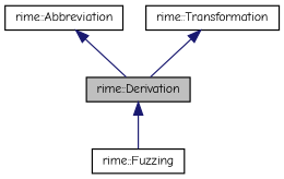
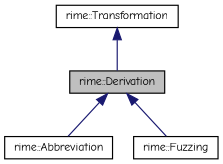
  digraph {
    fontname="Comic Neue"
    node [color=black fillcolor=white fontname="Comic Neue" fontsize=10 shape=record style=filled]
    edge [color=midnightblue dir=back fontname="Comic Neue" fontsize=10 labelfontname=Helvetica labelfontsize=10 style=solid]
    n1 [fillcolor=grey75 fontcolor=black height=0.2 label="rime::Derivation" width=0.4]
    n2 [height=0.2 label="rime::Abbreviation" width=0.4]
    n3 [height=0.2 label="rime::Fuzzing" width=0.4]
    n4 [height=0.2 label="rime::Transformation" width=0.4]
-   n2 -> n1
+   n1 -> n2
    n1 -> n3
    n4 -> n1
  }
